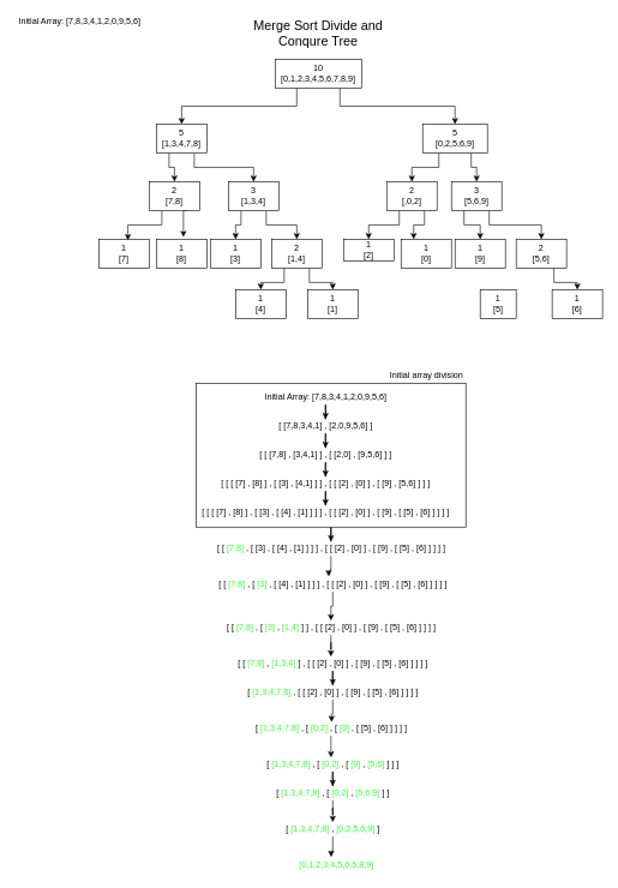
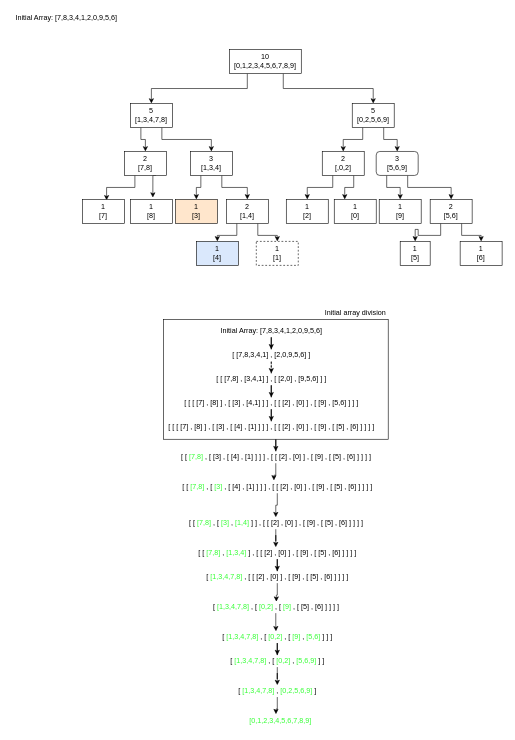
  <mxCell id="0" />
  <mxCell id="1" parent="0" />
  <mxCell id="2" style="edgeStyle=orthogonalEdgeStyle;rounded=0;orthogonalLoop=1;jettySize=auto;html=1;" edge="1" parent="1" source="3" target="54"><mxGeometry relative="1" as="geometry" /></mxCell>
  <mxCell id="3" value="" style="rounded=0;whiteSpace=wrap;html=1;" vertex="1" parent="1"><mxGeometry x="272" y="532" width="375" height="200" as="geometry" /></mxCell>
  <mxCell id="4" style="edgeStyle=orthogonalEdgeStyle;rounded=0;orthogonalLoop=1;jettySize=auto;html=1;exitX=0.75;exitY=1;exitDx=0;exitDy=0;entryX=0.5;entryY=0;entryDx=0;entryDy=0;" edge="1" parent="1" source="6" target="12"><mxGeometry relative="1" as="geometry" /></mxCell>
  <mxCell id="5" style="edgeStyle=orthogonalEdgeStyle;rounded=0;orthogonalLoop=1;jettySize=auto;html=1;exitX=0.25;exitY=1;exitDx=0;exitDy=0;entryX=0.5;entryY=0;entryDx=0;entryDy=0;" edge="1" parent="1" source="6" target="9"><mxGeometry relative="1" as="geometry" /></mxCell>
  <mxCell id="6" value="10&lt;br&gt;[0,1,2,3,4,5,6,7,8,9]" style="rounded=0;whiteSpace=wrap;html=1;" vertex="1" parent="1"><mxGeometry x="382" y="82" width="120" height="40" as="geometry" /></mxCell>
  <mxCell id="7" style="edgeStyle=orthogonalEdgeStyle;rounded=0;orthogonalLoop=1;jettySize=auto;html=1;exitX=0.25;exitY=1;exitDx=0;exitDy=0;entryX=0.5;entryY=0;entryDx=0;entryDy=0;" edge="1" parent="1" source="9" target="15"><mxGeometry relative="1" as="geometry" /></mxCell>
  <mxCell id="8" style="edgeStyle=orthogonalEdgeStyle;rounded=0;orthogonalLoop=1;jettySize=auto;html=1;exitX=0.75;exitY=1;exitDx=0;exitDy=0;entryX=0.5;entryY=0;entryDx=0;entryDy=0;" edge="1" parent="1" source="9" target="18"><mxGeometry relative="1" as="geometry" /></mxCell>
  <mxCell id="9" value="5&lt;br&gt;[1,3,4,7,8]" style="rounded=0;whiteSpace=wrap;html=1;" vertex="1" parent="1"><mxGeometry x="217" y="172" width="70" height="40" as="geometry" /></mxCell>
  <mxCell id="10" style="edgeStyle=orthogonalEdgeStyle;rounded=0;orthogonalLoop=1;jettySize=auto;html=1;exitX=0.25;exitY=1;exitDx=0;exitDy=0;entryX=0.5;entryY=0;entryDx=0;entryDy=0;" edge="1" parent="1" source="12" target="21"><mxGeometry relative="1" as="geometry" /></mxCell>
  <mxCell id="11" style="edgeStyle=orthogonalEdgeStyle;rounded=0;orthogonalLoop=1;jettySize=auto;html=1;exitX=0.75;exitY=1;exitDx=0;exitDy=0;entryX=0.5;entryY=0;entryDx=0;entryDy=0;" edge="1" parent="1" source="12" target="24"><mxGeometry relative="1" as="geometry" /></mxCell>
- <mxCell id="12" value="5&lt;br&gt;[0,2,5,6,9]" style="rounded=0;whiteSpace=wrap;html=1;" vertex="1" parent="1"><mxGeometry x="587" y="172" width="90" height="40" as="geometry" /></mxCell>
+ <mxCell id="12" value="5&lt;br&gt;[0,2,5,6,9]" style="rounded=0;whiteSpace=wrap;html=1;" vertex="1" parent="1"><mxGeometry x="587" y="172" width="70" height="40" as="geometry" /></mxCell>
  <mxCell id="13" style="edgeStyle=orthogonalEdgeStyle;rounded=0;orthogonalLoop=1;jettySize=auto;html=1;exitX=0.25;exitY=1;exitDx=0;exitDy=0;entryX=0.576;entryY=0.036;entryDx=0;entryDy=0;entryPerimeter=0;" edge="1" parent="1" source="15" target="25"><mxGeometry relative="1" as="geometry" /></mxCell>
  <mxCell id="14" style="edgeStyle=orthogonalEdgeStyle;rounded=0;orthogonalLoop=1;jettySize=auto;html=1;exitX=0.75;exitY=1;exitDx=0;exitDy=0;entryX=0.535;entryY=-0.079;entryDx=0;entryDy=0;entryPerimeter=0;" edge="1" parent="1" source="15" target="26"><mxGeometry relative="1" as="geometry" /></mxCell>
  <mxCell id="15" value="2&lt;br&gt;[7,8]" style="rounded=0;whiteSpace=wrap;html=1;" vertex="1" parent="1"><mxGeometry x="207" y="252" width="70" height="40" as="geometry" /></mxCell>
  <mxCell id="16" style="edgeStyle=orthogonalEdgeStyle;rounded=0;orthogonalLoop=1;jettySize=auto;html=1;exitX=0.25;exitY=1;exitDx=0;exitDy=0;entryX=0.5;entryY=0;entryDx=0;entryDy=0;" edge="1" parent="1" source="18" target="30"><mxGeometry relative="1" as="geometry" /></mxCell>
  <mxCell id="17" style="edgeStyle=orthogonalEdgeStyle;rounded=0;orthogonalLoop=1;jettySize=auto;html=1;exitX=0.75;exitY=1;exitDx=0;exitDy=0;entryX=0.5;entryY=0;entryDx=0;entryDy=0;" edge="1" parent="1" source="18" target="29"><mxGeometry relative="1" as="geometry" /></mxCell>
  <mxCell id="18" value="3&lt;br&gt;[1,3,4]" style="rounded=0;whiteSpace=wrap;html=1;" vertex="1" parent="1"><mxGeometry x="317" y="252" width="70" height="40" as="geometry" /></mxCell>
  <mxCell id="19" style="edgeStyle=orthogonalEdgeStyle;rounded=0;orthogonalLoop=1;jettySize=auto;html=1;exitX=0.25;exitY=1;exitDx=0;exitDy=0;entryX=0.5;entryY=0;entryDx=0;entryDy=0;" edge="1" parent="1" source="21" target="31"><mxGeometry relative="1" as="geometry" /></mxCell>
  <mxCell id="20" style="edgeStyle=orthogonalEdgeStyle;rounded=0;orthogonalLoop=1;jettySize=auto;html=1;exitX=0.75;exitY=1;exitDx=0;exitDy=0;entryX=0.25;entryY=0;entryDx=0;entryDy=0;" edge="1" parent="1" source="21" target="32"><mxGeometry relative="1" as="geometry" /></mxCell>
  <mxCell id="21" value="2&lt;br&gt;[,0,2]" style="rounded=0;whiteSpace=wrap;html=1;" vertex="1" parent="1"><mxGeometry x="537" y="252" width="70" height="40" as="geometry" /></mxCell>
  <mxCell id="22" style="edgeStyle=orthogonalEdgeStyle;rounded=0;orthogonalLoop=1;jettySize=auto;html=1;exitX=0.25;exitY=1;exitDx=0;exitDy=0;entryX=0.5;entryY=0;entryDx=0;entryDy=0;" edge="1" parent="1" source="24" target="36"><mxGeometry relative="1" as="geometry" /></mxCell>
  <mxCell id="23" style="edgeStyle=orthogonalEdgeStyle;rounded=0;orthogonalLoop=1;jettySize=auto;html=1;exitX=0.75;exitY=1;exitDx=0;exitDy=0;entryX=0.5;entryY=0;entryDx=0;entryDy=0;" edge="1" parent="1" source="24" target="35"><mxGeometry relative="1" as="geometry" /></mxCell>
- <mxCell id="24" value="3&lt;br&gt;[5,6,9]" style="rounded=0;whiteSpace=wrap;html=1;" vertex="1" parent="1"><mxGeometry x="627" y="252" width="70" height="40" as="geometry" /></mxCell>
+ <mxCell id="24" value="3&lt;br&gt;[5,6,9]" style="whiteSpace=wrap;html=1;rounded=1;" vertex="1" parent="1"><mxGeometry x="627" y="252" width="70" height="40" as="geometry" /></mxCell>
  <mxCell id="25" value="1&lt;br&gt;[7]" style="rounded=0;whiteSpace=wrap;html=1;" vertex="1" parent="1"><mxGeometry x="137" y="332" width="70" height="40" as="geometry" /></mxCell>
  <mxCell id="26" value="1&lt;br&gt;[8]" style="rounded=0;whiteSpace=wrap;html=1;" vertex="1" parent="1"><mxGeometry x="217" y="332" width="70" height="40" as="geometry" /></mxCell>
  <mxCell id="27" style="edgeStyle=orthogonalEdgeStyle;rounded=0;orthogonalLoop=1;jettySize=auto;html=1;exitX=0.25;exitY=1;exitDx=0;exitDy=0;entryX=0.5;entryY=0;entryDx=0;entryDy=0;" edge="1" parent="1" source="29" target="37"><mxGeometry relative="1" as="geometry" /></mxCell>
  <mxCell id="28" style="edgeStyle=orthogonalEdgeStyle;rounded=0;orthogonalLoop=1;jettySize=auto;html=1;exitX=0.75;exitY=1;exitDx=0;exitDy=0;entryX=0.5;entryY=0;entryDx=0;entryDy=0;" edge="1" parent="1" source="29" target="38"><mxGeometry relative="1" as="geometry" /></mxCell>
  <mxCell id="29" value="2&lt;br&gt;[1,4]" style="rounded=0;whiteSpace=wrap;html=1;" vertex="1" parent="1"><mxGeometry x="377" y="332" width="70" height="40" as="geometry" /></mxCell>
- <mxCell id="30" value="1&lt;br&gt;[3]" style="rounded=0;whiteSpace=wrap;html=1;" vertex="1" parent="1"><mxGeometry x="292" y="332" width="70" height="40" as="geometry" /></mxCell>
- <mxCell id="31" value="1&lt;br&gt;[2]" style="rounded=0;whiteSpace=wrap;html=1;" vertex="1" parent="1"><mxGeometry x="477" y="332" width="70" height="30" as="geometry" /></mxCell>
+ <mxCell id="30" value="1&lt;br&gt;[3]" style="rounded=0;whiteSpace=wrap;html=1;fillColor=#ffe6cc;" vertex="1" parent="1"><mxGeometry x="292" y="332" width="70" height="40" as="geometry" /></mxCell>
+ <mxCell id="31" value="1&lt;br&gt;[2]" style="rounded=0;whiteSpace=wrap;html=1;" vertex="1" parent="1"><mxGeometry x="477" y="332" width="70" height="40" as="geometry" /></mxCell>
  <mxCell id="32" value="1&lt;br&gt;[0]" style="rounded=0;whiteSpace=wrap;html=1;" vertex="1" parent="1"><mxGeometry x="557" y="332" width="70" height="40" as="geometry" /></mxCell>
+ <mxCell id="33" style="edgeStyle=orthogonalEdgeStyle;rounded=0;orthogonalLoop=1;jettySize=auto;html=1;exitX=0.25;exitY=1;exitDx=0;exitDy=0;entryX=0.5;entryY=0;entryDx=0;entryDy=0;" edge="1" parent="1" source="35" target="39"><mxGeometry relative="1" as="geometry" /></mxCell>
  <mxCell id="34" style="edgeStyle=orthogonalEdgeStyle;rounded=0;orthogonalLoop=1;jettySize=auto;html=1;exitX=0.75;exitY=1;exitDx=0;exitDy=0;entryX=0.5;entryY=0;entryDx=0;entryDy=0;" edge="1" parent="1" source="35" target="40"><mxGeometry relative="1" as="geometry" /></mxCell>
  <mxCell id="35" value="2&lt;br&gt;[5,6]" style="rounded=0;whiteSpace=wrap;html=1;" vertex="1" parent="1"><mxGeometry x="717" y="332" width="70" height="40" as="geometry" /></mxCell>
  <mxCell id="36" value="1&lt;br&gt;[9]" style="rounded=0;whiteSpace=wrap;html=1;" vertex="1" parent="1"><mxGeometry x="632" y="332" width="70" height="40" as="geometry" /></mxCell>
- <mxCell id="37" value="1&lt;br&gt;[4]" style="rounded=0;whiteSpace=wrap;html=1;" vertex="1" parent="1"><mxGeometry x="327" y="402" width="70" height="40" as="geometry" /></mxCell>
- <mxCell id="38" value="1&lt;br&gt;[1]" style="rounded=0;whiteSpace=wrap;html=1;" vertex="1" parent="1"><mxGeometry x="427" y="402" width="70" height="40" as="geometry" /></mxCell>
+ <mxCell id="37" value="1&lt;br&gt;[4]" style="rounded=0;whiteSpace=wrap;html=1;fillColor=#dae8fc;" vertex="1" parent="1"><mxGeometry x="327" y="402" width="70" height="40" as="geometry" /></mxCell>
+ <mxCell id="38" value="1&lt;br&gt;[1]" style="rounded=0;whiteSpace=wrap;html=1;dashed=1;" vertex="1" parent="1"><mxGeometry x="427" y="402" width="70" height="40" as="geometry" /></mxCell>
  <mxCell id="39" value="1&lt;br&gt;[5]" style="rounded=0;whiteSpace=wrap;html=1;" vertex="1" parent="1"><mxGeometry x="667" y="402" width="50" height="40" as="geometry" /></mxCell>
  <mxCell id="40" value="1&lt;br&gt;[6]" style="rounded=0;whiteSpace=wrap;html=1;" vertex="1" parent="1"><mxGeometry x="767" y="402" width="70" height="40" as="geometry" /></mxCell>
- <mxCell id="41" value="&lt;font style=&quot;font-size: 18px&quot;&gt;Merge Sort Divide and Conqure Tree&lt;/font&gt;" style="text;html=1;strokeColor=none;fillColor=none;align=center;verticalAlign=middle;whiteSpace=wrap;rounded=0;" vertex="1" parent="1"><mxGeometry x="347" y="22" width="190" height="50" as="geometry" /></mxCell>
  <mxCell id="42" value="Initial Array: [7,8,3,4,1,2,0,9,5,6]" style="text;html=1;align=center;verticalAlign=middle;resizable=0;points=[];autosize=1;" vertex="1" parent="1"><mxGeometry x="20" y="20" width="180" height="20" as="geometry" /></mxCell>
  <mxCell id="43" style="edgeStyle=orthogonalEdgeStyle;rounded=0;orthogonalLoop=1;jettySize=auto;html=1;" edge="1" parent="1" source="44" target="46"><mxGeometry relative="1" as="geometry" /></mxCell>
  <mxCell id="44" value="Initial Array: [7,8,3,4,1,2,0,9,5,6]" style="text;html=1;align=center;verticalAlign=middle;resizable=0;points=[];autosize=1;" vertex="1" parent="1"><mxGeometry x="362" y="542" width="180" height="20" as="geometry" /></mxCell>
- <mxCell id="45" style="edgeStyle=orthogonalEdgeStyle;rounded=0;orthogonalLoop=1;jettySize=auto;html=1;" edge="1" parent="1" source="46" target="48"><mxGeometry relative="1" as="geometry" /></mxCell>
+ <mxCell id="45" style="edgeStyle=orthogonalEdgeStyle;rounded=0;orthogonalLoop=1;jettySize=auto;html=1;dashed=1;" edge="1" parent="1" source="46" target="48"><mxGeometry relative="1" as="geometry" /></mxCell>
  <mxCell id="46" value="[ [7,8,3,4,1] , [2,0,9,5,6] ]" style="text;html=1;align=center;verticalAlign=middle;resizable=0;points=[];autosize=1;" vertex="1" parent="1"><mxGeometry x="377" y="582" width="150" height="20" as="geometry" /></mxCell>
  <mxCell id="47" style="edgeStyle=orthogonalEdgeStyle;rounded=0;orthogonalLoop=1;jettySize=auto;html=1;" edge="1" parent="1" source="48" target="50"><mxGeometry relative="1" as="geometry" /></mxCell>
  <mxCell id="48" value="[ [ [7,8] , [3,4,1] ] , [ [2,0] , [9,5,6] ] ]" style="text;html=1;align=center;verticalAlign=middle;resizable=0;points=[];autosize=1;" vertex="1" parent="1"><mxGeometry x="352" y="622" width="200" height="20" as="geometry" /></mxCell>
  <mxCell id="49" style="edgeStyle=orthogonalEdgeStyle;rounded=0;orthogonalLoop=1;jettySize=auto;html=1;" edge="1" parent="1" source="50" target="51"><mxGeometry relative="1" as="geometry" /></mxCell>
  <mxCell id="50" value="[ [ [ [7] , [8] ] , [ [3] , [4,1] ] ] , [ [ [2] , [0] ] , [ [9] , [5,6] ] ] ]" style="text;html=1;align=center;verticalAlign=middle;resizable=0;points=[];autosize=1;" vertex="1" parent="1"><mxGeometry x="297" y="662" width="310" height="20" as="geometry" /></mxCell>
  <mxCell id="51" value="[ [ [ [7] , [8] ] , [ [3] , [ [4] , [1] ] ] ] , [ [ [2] , [0] ] , [ [9] , [ [5] , [6] ] ] ] ]" style="text;html=1;align=center;verticalAlign=middle;resizable=0;points=[];autosize=1;" vertex="1" parent="1"><mxGeometry x="272" y="702" width="360" height="20" as="geometry" /></mxCell>
  <mxCell id="52" value="Initial array division" style="text;html=1;align=center;verticalAlign=middle;resizable=0;points=[];autosize=1;" vertex="1" parent="1"><mxGeometry x="532" y="512" width="120" height="20" as="geometry" /></mxCell>
  <mxCell id="53" style="edgeStyle=orthogonalEdgeStyle;rounded=0;orthogonalLoop=1;jettySize=auto;html=1;entryX=0.483;entryY=-0.071;entryDx=0;entryDy=0;entryPerimeter=0;" edge="1" parent="1" source="54" target="64"><mxGeometry relative="1" as="geometry" /></mxCell>
  <mxCell id="54" value="[ [ &lt;font color=&quot;#33ff33&quot;&gt;[7,8]&lt;/font&gt; , [ [3] , [ [4] , [1] ] ] ] , [ [ [2] , [0] ] , [ [9] , [ [5] , [6] ] ] ] ]" style="text;html=1;align=center;verticalAlign=middle;resizable=0;points=[];autosize=1;" vertex="1" parent="1"><mxGeometry x="294.5" y="752" width="330" height="20" as="geometry" /></mxCell>
  <mxCell id="55" style="edgeStyle=orthogonalEdgeStyle;rounded=0;orthogonalLoop=1;jettySize=auto;html=1;entryX=0.491;entryY=0;entryDx=0;entryDy=0;entryPerimeter=0;" edge="1" parent="1" source="56" target="58"><mxGeometry relative="1" as="geometry" /></mxCell>
  <mxCell id="56" value="[ [ &lt;font color=&quot;#33ff33&quot;&gt;[7,8]&lt;/font&gt; , [ &lt;font color=&quot;#33ff33&quot;&gt;[3]&lt;/font&gt; , &lt;font color=&quot;#33ff33&quot;&gt;[1,4] &lt;/font&gt;] ] , [ [ [2] , [0] ] , [ [9] , [ [5] , [6] ] ] ] ]" style="text;html=1;align=center;verticalAlign=middle;resizable=0;points=[];autosize=1;" vertex="1" parent="1"><mxGeometry x="304.5" y="862" width="310" height="20" as="geometry" /></mxCell>
  <mxCell id="57" style="edgeStyle=orthogonalEdgeStyle;rounded=0;orthogonalLoop=1;jettySize=auto;html=1;" edge="1" parent="1" source="58" target="60"><mxGeometry relative="1" as="geometry" /></mxCell>
  <mxCell id="58" value="[ [ &lt;font color=&quot;#33ff33&quot;&gt;[7,8]&lt;/font&gt; , &lt;font color=&quot;#33ff33&quot;&gt;[1,3,4]&lt;/font&gt; ] , [ [ [2] , [0] ] , [ [9] , [ [5] , [6] ] ] ] ]" style="text;html=1;align=center;verticalAlign=middle;resizable=0;points=[];autosize=1;" vertex="1" parent="1"><mxGeometry x="322" y="912" width="280" height="20" as="geometry" /></mxCell>
  <mxCell id="59" style="edgeStyle=orthogonalEdgeStyle;rounded=0;orthogonalLoop=1;jettySize=auto;html=1;entryX=0.504;entryY=0.043;entryDx=0;entryDy=0;entryPerimeter=0;" edge="1" parent="1" source="60" target="62"><mxGeometry relative="1" as="geometry" /></mxCell>
  <mxCell id="60" value="[ &lt;font color=&quot;#33ff33&quot;&gt;[1,3,4,7,8]&lt;/font&gt;&amp;nbsp;, [ [ [2] , [0] ] , [ [9] , [ [5] , [6] ] ] ] ]" style="text;html=1;align=center;verticalAlign=middle;resizable=0;points=[];autosize=1;" vertex="1" parent="1"><mxGeometry x="337" y="952" width="250" height="20" as="geometry" /></mxCell>
  <mxCell id="61" style="edgeStyle=orthogonalEdgeStyle;rounded=0;orthogonalLoop=1;jettySize=auto;html=1;entryX=0.489;entryY=0.014;entryDx=0;entryDy=0;entryPerimeter=0;" edge="1" parent="1" source="62" target="66"><mxGeometry relative="1" as="geometry" /></mxCell>
  <mxCell id="62" value="[ &lt;font color=&quot;#33ff33&quot;&gt;[1,3,4,7,8]&lt;/font&gt;&amp;nbsp;, [ &lt;font color=&quot;#33ff33&quot;&gt;[0,2]&lt;/font&gt; , [ &lt;font color=&quot;#33ff33&quot;&gt;[9]&lt;/font&gt; , [ [5] , [6] ] ] ] ]" style="text;html=1;align=center;verticalAlign=middle;resizable=0;points=[];autosize=1;" vertex="1" parent="1"><mxGeometry x="344.5" y="1002" width="230" height="20" as="geometry" /></mxCell>
  <mxCell id="63" style="edgeStyle=orthogonalEdgeStyle;rounded=0;orthogonalLoop=1;jettySize=auto;html=1;" edge="1" parent="1" source="64" target="56"><mxGeometry relative="1" as="geometry" /></mxCell>
  <mxCell id="64" value="[ [ &lt;font color=&quot;#33ff33&quot;&gt;[7,8]&lt;/font&gt; , [ &lt;font color=&quot;#33ff33&quot;&gt;[3]&lt;/font&gt; , [ [4] , [1] ] ] ] , [ [ [2] , [0] ] , [ [9] , [ [5] , [6] ] ] ] ]" style="text;html=1;align=center;verticalAlign=middle;resizable=0;points=[];autosize=1;" vertex="1" parent="1"><mxGeometry x="297" y="802" width="330" height="20" as="geometry" /></mxCell>
  <mxCell id="65" style="edgeStyle=orthogonalEdgeStyle;rounded=0;orthogonalLoop=1;jettySize=auto;html=1;" edge="1" parent="1" source="66" target="68"><mxGeometry relative="1" as="geometry" /></mxCell>
  <mxCell id="66" value="[ &lt;font color=&quot;#33ff33&quot;&gt;[1,3,4,7,8]&lt;/font&gt;&amp;nbsp;, [ &lt;font color=&quot;#33ff33&quot;&gt;[0,2]&lt;/font&gt; , [ &lt;font color=&quot;#33ff33&quot;&gt;[9]&lt;/font&gt; , &lt;font color=&quot;#33ff33&quot;&gt;[5,6]&lt;/font&gt; ] ] ]" style="text;html=1;align=center;verticalAlign=middle;resizable=0;points=[];autosize=1;" vertex="1" parent="1"><mxGeometry x="362" y="1052" width="200" height="20" as="geometry" /></mxCell>
  <mxCell id="67" style="edgeStyle=orthogonalEdgeStyle;rounded=0;orthogonalLoop=1;jettySize=auto;html=1;" edge="1" parent="1" source="68" target="70"><mxGeometry relative="1" as="geometry" /></mxCell>
  <mxCell id="68" value="[ &lt;font color=&quot;#33ff33&quot;&gt;[1,3,4,7,8]&lt;/font&gt;&amp;nbsp;, [ &lt;font color=&quot;#33ff33&quot;&gt;[0,2]&lt;/font&gt; , &lt;font color=&quot;#33ff33&quot;&gt;[5,6,9]&lt;/font&gt; ] ]" style="text;html=1;align=center;verticalAlign=middle;resizable=0;points=[];autosize=1;" vertex="1" parent="1"><mxGeometry x="377" y="1092" width="170" height="20" as="geometry" /></mxCell>
  <mxCell id="69" style="edgeStyle=orthogonalEdgeStyle;rounded=0;orthogonalLoop=1;jettySize=auto;html=1;entryX=0.44;entryY=-0.071;entryDx=0;entryDy=0;entryPerimeter=0;" edge="1" parent="1" source="70" target="71"><mxGeometry relative="1" as="geometry" /></mxCell>
  <mxCell id="70" value="[ &lt;font color=&quot;#33ff33&quot;&gt;[1,3,4,7,8]&lt;/font&gt;&amp;nbsp;, &lt;font color=&quot;#33ff33&quot;&gt;[0,2,5,6,9]&lt;/font&gt; ]" style="text;html=1;align=center;verticalAlign=middle;resizable=0;points=[];autosize=1;" vertex="1" parent="1"><mxGeometry x="387" y="1142" width="150" height="20" as="geometry" /></mxCell>
- <mxCell id="71" value="&lt;font color=&quot;#33ff33&quot;&gt;[0,1,2,3,4,5,6,5,8,9]&lt;/font&gt;" style="text;html=1;align=center;verticalAlign=middle;resizable=0;points=[];autosize=1;" vertex="1" parent="1"><mxGeometry x="407" y="1192" width="120" height="20" as="geometry" /></mxCell>
+ <mxCell id="71" value="&lt;font color=&quot;#33ff33&quot;&gt;[0,1,2,3,4,5,6,7,8,9]&lt;/font&gt;" style="text;html=1;align=center;verticalAlign=middle;resizable=0;points=[];autosize=1;" vertex="1" parent="1"><mxGeometry x="407" y="1192" width="120" height="20" as="geometry" /></mxCell>
